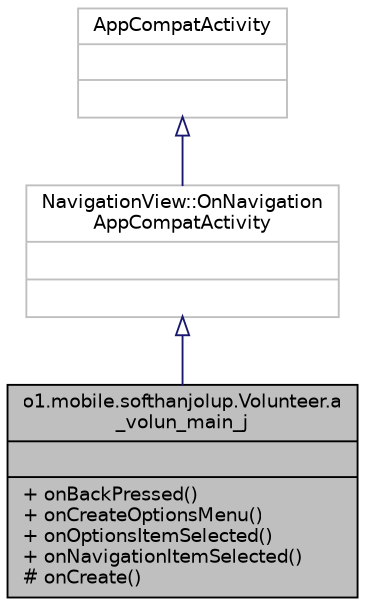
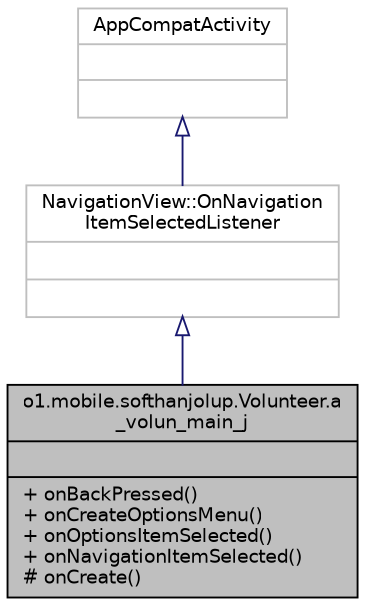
  digraph {
    node [color=grey75 fillcolor=white fontname=Helvetica fontsize=10 shape=record style=filled]
    edge [arrowtail=onormal color=midnightblue dir=back fontname=Helvetica fontsize=10 labelfontname=Helvetica labelfontsize=10 style=solid]
    n1 [color=black fillcolor=grey75 fontcolor=black height=0.2 label="{o1.mobile.softhanjolup.Volunteer.a\l_volun_main_j\n||+ onBackPressed()\l+ onCreateOptionsMenu()\l+ onOptionsItemSelected()\l+ onNavigationItemSelected()\l# onCreate()\l}" width=0.4]
    n2 [height=0.2 label="{AppCompatActivity\n||}" width=0.4]
-   n3 [height=0.2 label="{NavigationView::OnNavigation\lAppCompatActivity\n||}" width=0.4]
+   n3 [height=0.2 label="{NavigationView::OnNavigation\lItemSelectedListener\n||}" width=0.4]
    n2 -> n3
    n3 -> n1
  }
